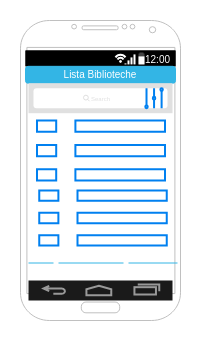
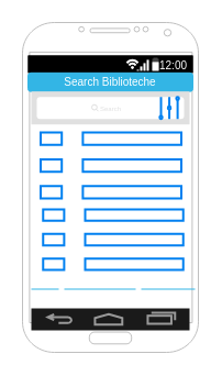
  <mxCell id="0" />
  <mxCell id="1" parent="0" />
  <mxCell id="2" value="" style="verticalLabelPosition=bottom;verticalAlign=top;html=1;shadow=0;dashed=0;strokeWidth=1;shape=mxgraph.android.phone2;strokeColor=#c0c0c0;" vertex="1" parent="1"><mxGeometry x="20" y="20" width="160" height="300" as="geometry" /></mxCell>
  <mxCell id="3" value="" style="verticalLabelPosition=bottom;verticalAlign=top;html=1;shadow=0;dashed=0;strokeWidth=2;shape=mxgraph.android.navigation_bar_1;fillColor=#1A1A1A;strokeColor=#999999;" vertex="1" parent="1"><mxGeometry x="28" y="280" width="144" height="20" as="geometry" /></mxCell>
  <mxCell id="4" value="" style="strokeWidth=1;html=1;shadow=0;dashed=0;shape=mxgraph.android.statusBar;align=center;fillColor=#000000;strokeColor=#ffffff;fontColor=#ffffff;fontSize=10;" vertex="1" parent="1"><mxGeometry x="25" y="50" width="150" height="15.83" as="geometry" /></mxCell>
  <mxCell id="5" value="" style="verticalLabelPosition=bottom;verticalAlign=top;html=1;shadow=0;dashed=0;strokeWidth=1;shape=mxgraph.android.indeterminate_progress_bar;strokeColor=#33B5E5;pointerEvents=1;rounded=1;gradientColor=none;" vertex="1" parent="1"><mxGeometry x="28" y="260" width="149" height="5" as="geometry" /></mxCell>
- <mxCell id="6" value="&lt;font size=&quot;1&quot;&gt;Lista Biblioteche&lt;/font&gt;" style="whiteSpace=wrap;html=1;shadow=0;dashed=0;fontSize=10;align=center;fillColor=#33b5e5;strokeColor=#33B5E5;fontColor=#FFFFFF;rounded=1;" vertex="1" parent="1"><mxGeometry x="25" y="65.83" width="150" height="16.88" as="geometry" /></mxCell>
+ <mxCell id="6" value="&lt;font size=&quot;1&quot;&gt;Search Biblioteche&lt;/font&gt;" style="whiteSpace=wrap;html=1;shadow=0;dashed=0;fontSize=10;align=center;fillColor=#33b5e5;strokeColor=#33B5E5;fontColor=#FFFFFF;rounded=1;" vertex="1" parent="1"><mxGeometry x="25" y="65.83" width="150" height="16.88" as="geometry" /></mxCell>
  <mxCell id="7" value="" style="html=1;verticalLabelPosition=bottom;align=center;labelBackgroundColor=#ffffff;verticalAlign=top;strokeWidth=2;strokeColor=#0080F0;shadow=0;dashed=0;shape=mxgraph.ios7.icons.preferences;pointerEvents=1" vertex="1" parent="1"><mxGeometry x="38.75" y="190" width="127.5" height="55" as="geometry" /></mxCell>
  <mxCell id="8" value="" style="html=1;verticalLabelPosition=bottom;align=center;labelBackgroundColor=#ffffff;verticalAlign=top;strokeWidth=2;strokeColor=#0080F0;shadow=0;dashed=0;shape=mxgraph.ios7.icons.preferences;pointerEvents=1" vertex="1" parent="1"><mxGeometry x="36.5" y="120" width="128" height="60" as="geometry" /></mxCell>
  <mxCell id="9" value="" style="shape=rect;fillColor=#e0e0e0;strokeColor=none;" vertex="1" parent="1"><mxGeometry x="28" y="82.71" width="144" height="30" as="geometry" /></mxCell>
  <mxCell id="10" value="" style="html=1;strokeWidth=1;shadow=0;dashed=0;shape=mxgraph.ios7ui.marginRect;rx=3;ry=3;rectMargin=5;strokeColor=none;" vertex="1" parent="9"><mxGeometry width="144" height="30" as="geometry" /></mxCell>
  <mxCell id="11" value="Search" style="shape=mxgraph.ios7.icons.looking_glass;strokeColor=#e0e0e0;fillColor=none;fontColor=#e0e0e0;labelPosition=right;verticalLabelPosition=middle;align=left;verticalAlign=middle;fontSize=6;fontStyle=0;spacingTop=2;" vertex="1" parent="9"><mxGeometry x="0.5" y="0.5" width="6" height="6" relative="1" as="geometry"><mxPoint x="-17" y="-3" as="offset" /></mxGeometry></mxCell>
  <mxCell id="12" value="" style="html=1;verticalLabelPosition=bottom;align=center;labelBackgroundColor=#ffffff;verticalAlign=top;strokeWidth=2;strokeColor=#0080F0;shadow=0;dashed=0;shape=mxgraph.ios7.icons.volume;pointerEvents=1" vertex="1" parent="9"><mxGeometry x="116.78" y="5" width="17.561" height="20" as="geometry" /></mxCell>
